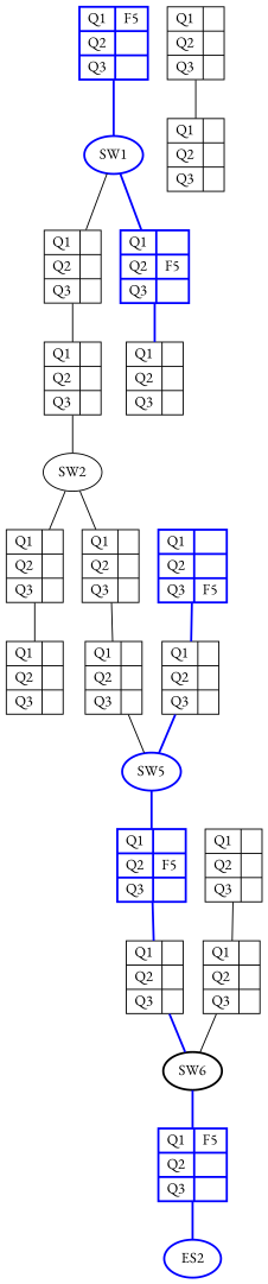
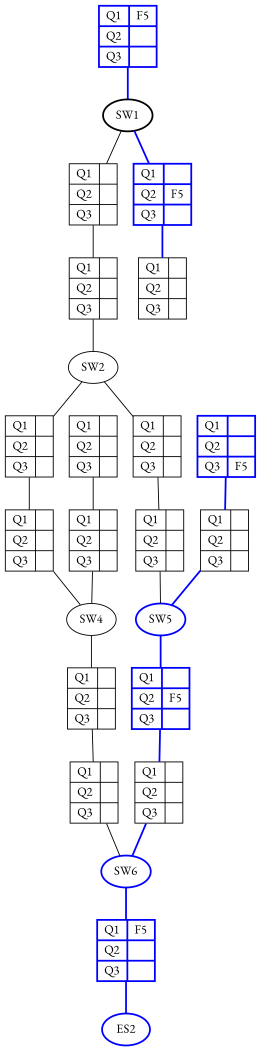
  digraph {
    fontname="EB Garamond"
    node [fontname="EB Garamond" shape=record]
    edge [arrowhead=none fontname="EB Garamond"]
    n1 [color=blue label="{ Q1 | Q2 | Q3 } | { F5|| }" style=bold]
-   SW1 [color=blue style=bold shape=""]
+   SW1 [color=black style=bold shape=""]
    n3 [label="{ Q1 | Q2 | Q3 } | { || }"]
    n4 [color=blue label="{ Q1 | Q2 | Q3 } | { |F5| }" style=bold]
    n5 [label="{ Q1 | Q2 | Q3 } | { || }"]
    n6 [label="{ Q1 | Q2 | Q3 } | { || }"]
    SW2 [shape=""]
    n8 [label="{ Q1 | Q2 | Q3 } | { || }"]
    n9 [label="{ Q1 | Q2 | Q3 } | { || }"]
    n10 [label="{ Q1 | Q2 | Q3 } | { || }"]
    n11 [label="{ Q1 | Q2 | Q3 } | { || }"]
    n12 [label="{ Q1 | Q2 | Q3 } | { || }"]
    n13 [label="{ Q1 | Q2 | Q3 } | { || }"]
    n14 [color=blue label="{ Q1 | Q2 | Q3 } | { ||F5 }" style=bold]
    n15 [label="{ Q1 | Q2 | Q3 } | { || }"]
+   SW4 [shape=""]
    n17 [label="{ Q1 | Q2 | Q3 } | { || }"]
    n18 [label="{ Q1 | Q2 | Q3 } | { || }"]
    SW5 [color=blue style=bold shape=""]
    n20 [color=blue label="{ Q1 | Q2 | Q3 } | { |F5| }" style=bold]
    n21 [label="{ Q1 | Q2 | Q3 } | { || }"]
-   SW6 [color=black style=bold shape=""]
+   SW6 [color=blue style=bold shape=""]
    n23 [color=blue label="{ Q1 | Q2 | Q3 } | { F5|| }" style=bold]
    ES2 [color=blue style=bold shape=""]
    n1 -> SW1 [color=blue style=bold]
    SW1 -> n3
    SW1 -> n4 [color=blue style=bold]
    n3 -> n5
    n4 -> n6 [color=blue style=bold]
    n5 -> SW2
    SW2 -> n8
    SW2 -> n9
    n8 -> n10
    n9 -> n11
+   n10 -> SW4
    n11 -> SW5
    n12 -> n13
+   n13 -> SW4
    n14 -> n15 [color=blue style=bold]
    n15 -> SW5 [color=blue style=bold]
+   SW4 -> n17
    n17 -> n18
    n18 -> SW6
    SW5 -> n20 [color=blue style=bold]
    n20 -> n21 [color=blue style=bold]
    n21 -> SW6 [color=blue style=bold]
    SW6 -> n23 [color=blue style=bold]
    n23 -> ES2 [color=blue style=bold]
  }
